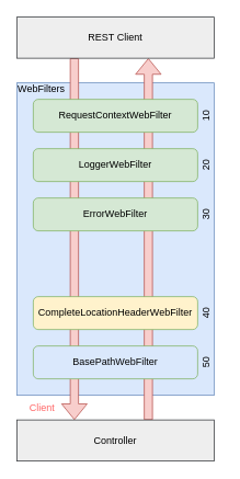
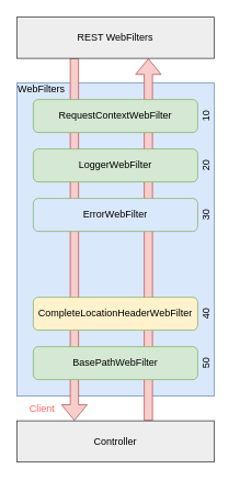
  <mxCell id="0" />
  <mxCell id="1" parent="0" />
  <mxCell id="2" value="" style="rounded=0;whiteSpace=wrap;html=1;align=center;fillColor=#dae8fc;strokeColor=#6c8ebf;" vertex="1" parent="1"><mxGeometry x="20" y="100" width="240" height="380" as="geometry" /></mxCell>
  <mxCell id="3" value="" style="shape=flexArrow;endArrow=classic;html=1;fillColor=#f8cecc;strokeColor=#b85450;" edge="1" parent="1"><mxGeometry width="50" height="50" relative="1" as="geometry"><mxPoint x="180" y="510" as="sourcePoint" /><mxPoint x="180" y="70" as="targetPoint" /></mxGeometry></mxCell>
  <mxCell id="4" value="" style="shape=flexArrow;endArrow=classic;html=1;fillColor=#f8cecc;strokeColor=#b85450;" edge="1" parent="1"><mxGeometry width="50" height="50" relative="1" as="geometry"><mxPoint x="90" y="70" as="sourcePoint" /><mxPoint x="90" y="510" as="targetPoint" /></mxGeometry></mxCell>
  <mxCell id="5" value="&lt;div style=&quot;text-align: left&quot;&gt;&lt;span&gt;LoggerWebFilter&lt;/span&gt;&lt;br&gt;&lt;/div&gt;" style="rounded=1;whiteSpace=wrap;html=1;align=center;fillColor=#d5e8d4;strokeColor=#82b366;" vertex="1" parent="1"><mxGeometry x="40" y="180" width="200" height="40" as="geometry" /></mxCell>
  <mxCell id="6" value="&lt;div style=&quot;text-align: left&quot;&gt;&lt;span style=&quot;text-align: center&quot;&gt;RequestContextWebFilter&lt;/span&gt;&lt;br&gt;&lt;/div&gt;" style="rounded=1;whiteSpace=wrap;html=1;rotation=0;align=center;fillColor=#d5e8d4;strokeColor=#82b366;" vertex="1" parent="1"><mxGeometry x="40" y="120" width="200" height="40" as="geometry" /></mxCell>
- <mxCell id="7" value="&lt;div style=&quot;text-align: left&quot;&gt;&lt;span&gt;ErrorWebFilter&lt;/span&gt;&lt;br&gt;&lt;/div&gt;" style="rounded=1;whiteSpace=wrap;html=1;align=center;fillColor=#d5e8d4;strokeColor=#82b366;" vertex="1" parent="1"><mxGeometry x="40" y="240" width="200" height="40" as="geometry" /></mxCell>
+ <mxCell id="7" value="&lt;div style=&quot;text-align: left&quot;&gt;&lt;span&gt;ErrorWebFilter&lt;/span&gt;&lt;br&gt;&lt;/div&gt;" style="rounded=1;whiteSpace=wrap;html=1;align=center;fillColor=#dae8fc;strokeColor=#82b366;" vertex="1" parent="1"><mxGeometry x="40" y="240" width="200" height="40" as="geometry" /></mxCell>
  <mxCell id="8" value="&lt;div style=&quot;text-align: left&quot;&gt;&lt;span&gt;CompleteLocationHeaderWebFilter&lt;/span&gt;&lt;br&gt;&lt;/div&gt;" style="rounded=1;whiteSpace=wrap;html=1;align=center;fillColor=#fff2cc;strokeColor=#82b366;" vertex="1" parent="1"><mxGeometry x="40" y="360" width="200" height="40" as="geometry" /></mxCell>
- <mxCell id="9" value="&lt;div style=&quot;text-align: left&quot;&gt;&lt;span&gt;BasePathWebFilter&lt;/span&gt;&lt;br&gt;&lt;/div&gt;" style="rounded=1;whiteSpace=wrap;html=1;align=center;fillColor=#dae8fc;strokeColor=#82b366;" vertex="1" parent="1"><mxGeometry x="40" y="420" width="200" height="40" as="geometry" /></mxCell>
+ <mxCell id="9" value="&lt;div style=&quot;text-align: left&quot;&gt;&lt;span&gt;BasePathWebFilter&lt;/span&gt;&lt;br&gt;&lt;/div&gt;" style="rounded=1;whiteSpace=wrap;html=1;align=center;fillColor=#d5e8d4;strokeColor=#82b366;" vertex="1" parent="1"><mxGeometry x="40" y="420" width="200" height="40" as="geometry" /></mxCell>
  <mxCell id="10" value="Controller" style="rounded=0;whiteSpace=wrap;html=1;align=center;fillColor=#eeeeee;strokeColor=#36393d;" vertex="1" parent="1"><mxGeometry x="20" y="510" width="240" height="50" as="geometry" /></mxCell>
  <mxCell id="11" value="Client" style="text;html=1;strokeColor=none;fillColor=none;align=center;verticalAlign=middle;whiteSpace=wrap;rounded=0;fontColor=#FF6666;" vertex="1" parent="1"><mxGeometry x="31" y="486" width="40" height="20" as="geometry" /></mxCell>
  <mxCell id="12" value="WebFilters" style="text;html=1;strokeColor=none;fillColor=none;align=center;verticalAlign=middle;whiteSpace=wrap;rounded=0;fontColor=#000000;" vertex="1" parent="1"><mxGeometry x="30" y="97" width="40" height="20" as="geometry" /></mxCell>
  <mxCell id="13" value="10" style="text;html=1;strokeColor=none;fillColor=none;align=center;verticalAlign=middle;whiteSpace=wrap;rounded=0;fontColor=#000000;rotation=-90;" vertex="1" parent="1"><mxGeometry x="230" y="130" width="40" height="20" as="geometry" /></mxCell>
  <mxCell id="14" value="20" style="text;html=1;strokeColor=none;fillColor=none;align=center;verticalAlign=middle;whiteSpace=wrap;rounded=0;fontColor=#000000;rotation=-90;" vertex="1" parent="1"><mxGeometry x="230" y="190" width="40" height="20" as="geometry" /></mxCell>
  <mxCell id="15" value="30" style="text;html=1;strokeColor=none;fillColor=none;align=center;verticalAlign=middle;whiteSpace=wrap;rounded=0;fontColor=#000000;rotation=-90;" vertex="1" parent="1"><mxGeometry x="230" y="250" width="40" height="20" as="geometry" /></mxCell>
  <mxCell id="16" value="40" style="text;html=1;strokeColor=none;fillColor=none;align=center;verticalAlign=middle;whiteSpace=wrap;rounded=0;fontColor=#000000;rotation=-90;" vertex="1" parent="1"><mxGeometry x="230" y="370" width="40" height="20" as="geometry" /></mxCell>
  <mxCell id="17" value="50" style="text;html=1;strokeColor=none;fillColor=none;align=center;verticalAlign=middle;whiteSpace=wrap;rounded=0;fontColor=#000000;rotation=-90;" vertex="1" parent="1"><mxGeometry x="230" y="430" width="40" height="20" as="geometry" /></mxCell>
- <mxCell id="18" value="REST Client" style="rounded=0;whiteSpace=wrap;html=1;align=center;fillColor=#eeeeee;strokeColor=#36393d;" vertex="1" parent="1"><mxGeometry x="20" y="20" width="240" height="50" as="geometry" /></mxCell>
+ <mxCell id="18" value="REST WebFilters" style="rounded=0;whiteSpace=wrap;html=1;align=center;fillColor=#eeeeee;strokeColor=#36393d;" vertex="1" parent="1"><mxGeometry x="20" y="20" width="240" height="50" as="geometry" /></mxCell>
